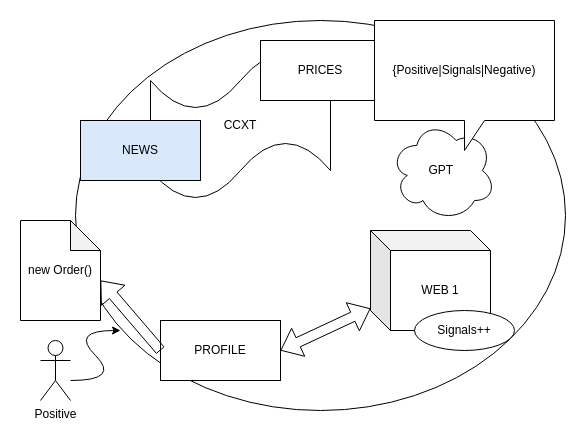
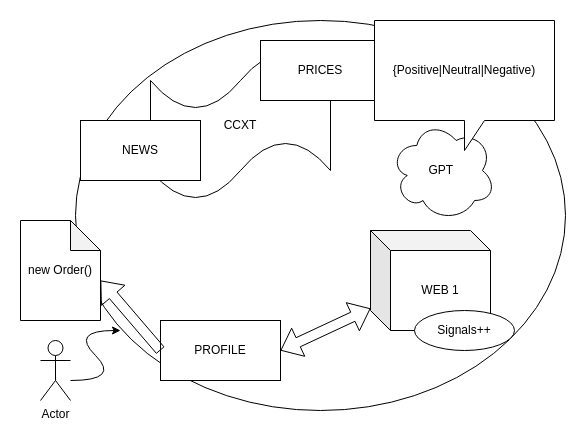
  <mxCell id="0" />
  <mxCell id="1" parent="0" />
  <mxCell id="2" value="" style="ellipse;whiteSpace=wrap;html=1;" parent="1" vertex="1"><mxGeometry x="75" y="20" width="490" height="390" as="geometry" /></mxCell>
- <mxCell id="3" value="Positive" style="shape=umlActor;verticalLabelPosition=bottom;verticalAlign=top;html=1;outlineConnect=0;" parent="1" vertex="1"><mxGeometry x="40" y="340" width="30" height="60" as="geometry" /></mxCell>
+ <mxCell id="3" value="Actor" style="shape=umlActor;verticalLabelPosition=bottom;verticalAlign=top;html=1;outlineConnect=0;" parent="1" vertex="1"><mxGeometry x="40" y="340" width="30" height="60" as="geometry" /></mxCell>
  <mxCell id="4" value="" style="curved=1;endArrow=classic;html=1;" parent="1" edge="1"><mxGeometry width="50" height="50" relative="1" as="geometry"><mxPoint x="70" y="380" as="sourcePoint" /><mxPoint x="120" y="330" as="targetPoint" /><Array as="points"><mxPoint x="120" y="380" /><mxPoint x="70" y="330" /></Array></mxGeometry></mxCell>
  <mxCell id="5" value="CCXT" style="shape=tape;whiteSpace=wrap;html=1;" parent="1" vertex="1"><mxGeometry x="150" y="50" width="180" height="150" as="geometry" /></mxCell>
  <mxCell id="6" value="WEB 1" style="shape=cube;whiteSpace=wrap;html=1;boundedLbl=1;backgroundOutline=1;darkOpacity=0.05;darkOpacity2=0.1;" parent="1" vertex="1"><mxGeometry x="370" y="230" width="120" height="100" as="geometry" /></mxCell>
- <mxCell id="7" value="NEWS" style="whiteSpace=wrap;html=1;fillColor=#dae8fc;" parent="1" vertex="1"><mxGeometry x="80" y="120" width="120" height="60" as="geometry" /></mxCell>
+ <mxCell id="7" value="NEWS" style="whiteSpace=wrap;html=1;" parent="1" vertex="1"><mxGeometry x="80" y="120" width="120" height="60" as="geometry" /></mxCell>
  <mxCell id="8" value="PRICES" style="whiteSpace=wrap;html=1;" parent="1" vertex="1"><mxGeometry x="260" y="40" width="120" height="60" as="geometry" /></mxCell>
  <mxCell id="9" value="PROFILE" style="whiteSpace=wrap;html=1;" parent="1" vertex="1"><mxGeometry x="160" y="320" width="120" height="60" as="geometry" /></mxCell>
  <mxCell id="10" value="GPT&amp;nbsp;" style="ellipse;shape=cloud;whiteSpace=wrap;html=1;" parent="1" vertex="1"><mxGeometry x="390" y="120" width="105" height="100" as="geometry" /></mxCell>
  <mxCell id="11" value="" style="shape=flexArrow;endArrow=classic;startArrow=classic;html=1;exitX=1;exitY=0.5;exitDx=0;exitDy=0;" parent="1" source="9" edge="1" target="6"><mxGeometry width="100" height="100" relative="1" as="geometry"><mxPoint x="260" y="380" as="sourcePoint" /><mxPoint x="360" y="280" as="targetPoint" /></mxGeometry></mxCell>
  <mxCell id="12" value="new Order()" style="shape=note;whiteSpace=wrap;html=1;backgroundOutline=1;darkOpacity=0.05;" parent="1" vertex="1"><mxGeometry x="20" y="220" width="80" height="100" as="geometry" /></mxCell>
  <mxCell id="13" value="" style="shape=flexArrow;endArrow=classic;html=1;exitX=0;exitY=0.5;exitDx=0;exitDy=0;" parent="1" source="9" edge="1"><mxGeometry width="50" height="50" relative="1" as="geometry"><mxPoint x="160" y="240" as="sourcePoint" /><mxPoint x="100" y="280" as="targetPoint" /></mxGeometry></mxCell>
- <mxCell id="14" value="{Positive|Signals|Negative)" style="shape=callout;whiteSpace=wrap;html=1;perimeter=calloutPerimeter;" parent="1" vertex="1"><mxGeometry x="374" y="20" width="180" height="130" as="geometry" /></mxCell>
+ <mxCell id="14" value="{Positive|Neutral|Negative)" style="shape=callout;whiteSpace=wrap;html=1;perimeter=calloutPerimeter;" parent="1" vertex="1"><mxGeometry x="374" y="20" width="180" height="130" as="geometry" /></mxCell>
  <mxCell id="15" value="Signals++" style="ellipse;whiteSpace=wrap;html=1;align=center;newEdgeStyle={&quot;edgeStyle&quot;:&quot;entityRelationEdgeStyle&quot;,&quot;startArrow&quot;:&quot;none&quot;,&quot;endArrow&quot;:&quot;none&quot;,&quot;segment&quot;:10,&quot;curved&quot;:1,&quot;sourcePerimeterSpacing&quot;:0,&quot;targetPerimeterSpacing&quot;:0};treeFolding=1;treeMoving=1;" vertex="1" parent="1"><mxGeometry x="414" y="310" width="100" height="40" as="geometry" /></mxCell>
